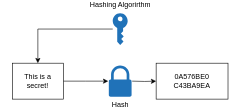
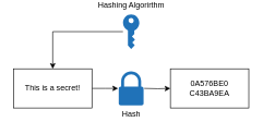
  <mxCell id="0" />
  <mxCell id="1" parent="0" />
  <mxCell id="2" style="edgeStyle=orthogonalEdgeStyle;rounded=0;html=1;jettySize=auto;orthogonalLoop=1;fontSize=12;" parent="1" source="3" edge="1"><mxGeometry relative="1" as="geometry"><mxPoint x="180" y="134" as="targetPoint" /></mxGeometry></mxCell>
- <mxCell id="3" value="This is a secret!" style="rounded=0;whiteSpace=wrap;html=1;fontSize=12;" parent="1" vertex="1"><mxGeometry x="20" y="104" width="85" height="60" as="geometry" /></mxCell>
+ <mxCell id="3" value="This is a secret!" style="rounded=0;whiteSpace=wrap;html=1;fontSize=12;" parent="1" vertex="1"><mxGeometry x="20" y="104" width="120" height="60" as="geometry" /></mxCell>
  <mxCell id="4" style="edgeStyle=orthogonalEdgeStyle;rounded=0;html=1;entryX=0;entryY=0.5;jettySize=auto;orthogonalLoop=1;fontSize=12;" parent="1" target="5" edge="1"><mxGeometry relative="1" as="geometry"><mxPoint x="220" y="134" as="sourcePoint" /></mxGeometry></mxCell>
  <mxCell id="5" value="0A576BE0&lt;br&gt;C43BA9EA&lt;br style=&quot;font-size: 12px&quot;&gt;" style="rounded=0;whiteSpace=wrap;html=1;fontSize=12;" parent="1" vertex="1"><mxGeometry x="260" y="104" width="120" height="60" as="geometry" /></mxCell>
  <mxCell id="6" value="" style="edgeStyle=orthogonalEdgeStyle;rounded=0;html=1;jettySize=auto;orthogonalLoop=1;" edge="1" parent="1" source="7" target="3"><mxGeometry relative="1" as="geometry" /></mxCell>
  <mxCell id="7" value="Hashing Algorirthm" style="shadow=0;dashed=0;html=1;strokeColor=none;labelPosition=center;verticalLabelPosition=bottom;verticalAlign=top;outlineConnect=0;shape=mxgraph.office.security.key_permissions;fillColor=#2072B8;spacing=-80;" vertex="1" parent="1"><mxGeometry x="187.5" y="20.5" width="25" height="53" as="geometry" /></mxCell>
  <mxCell id="8" value="Hash" style="shadow=0;dashed=0;html=1;strokeColor=none;labelPosition=center;verticalLabelPosition=bottom;verticalAlign=top;outlineConnect=0;shape=mxgraph.office.security.lock_protected;fillColor=#2072B8;" vertex="1" parent="1"><mxGeometry x="181" y="108" width="38" height="52" as="geometry" /></mxCell>
